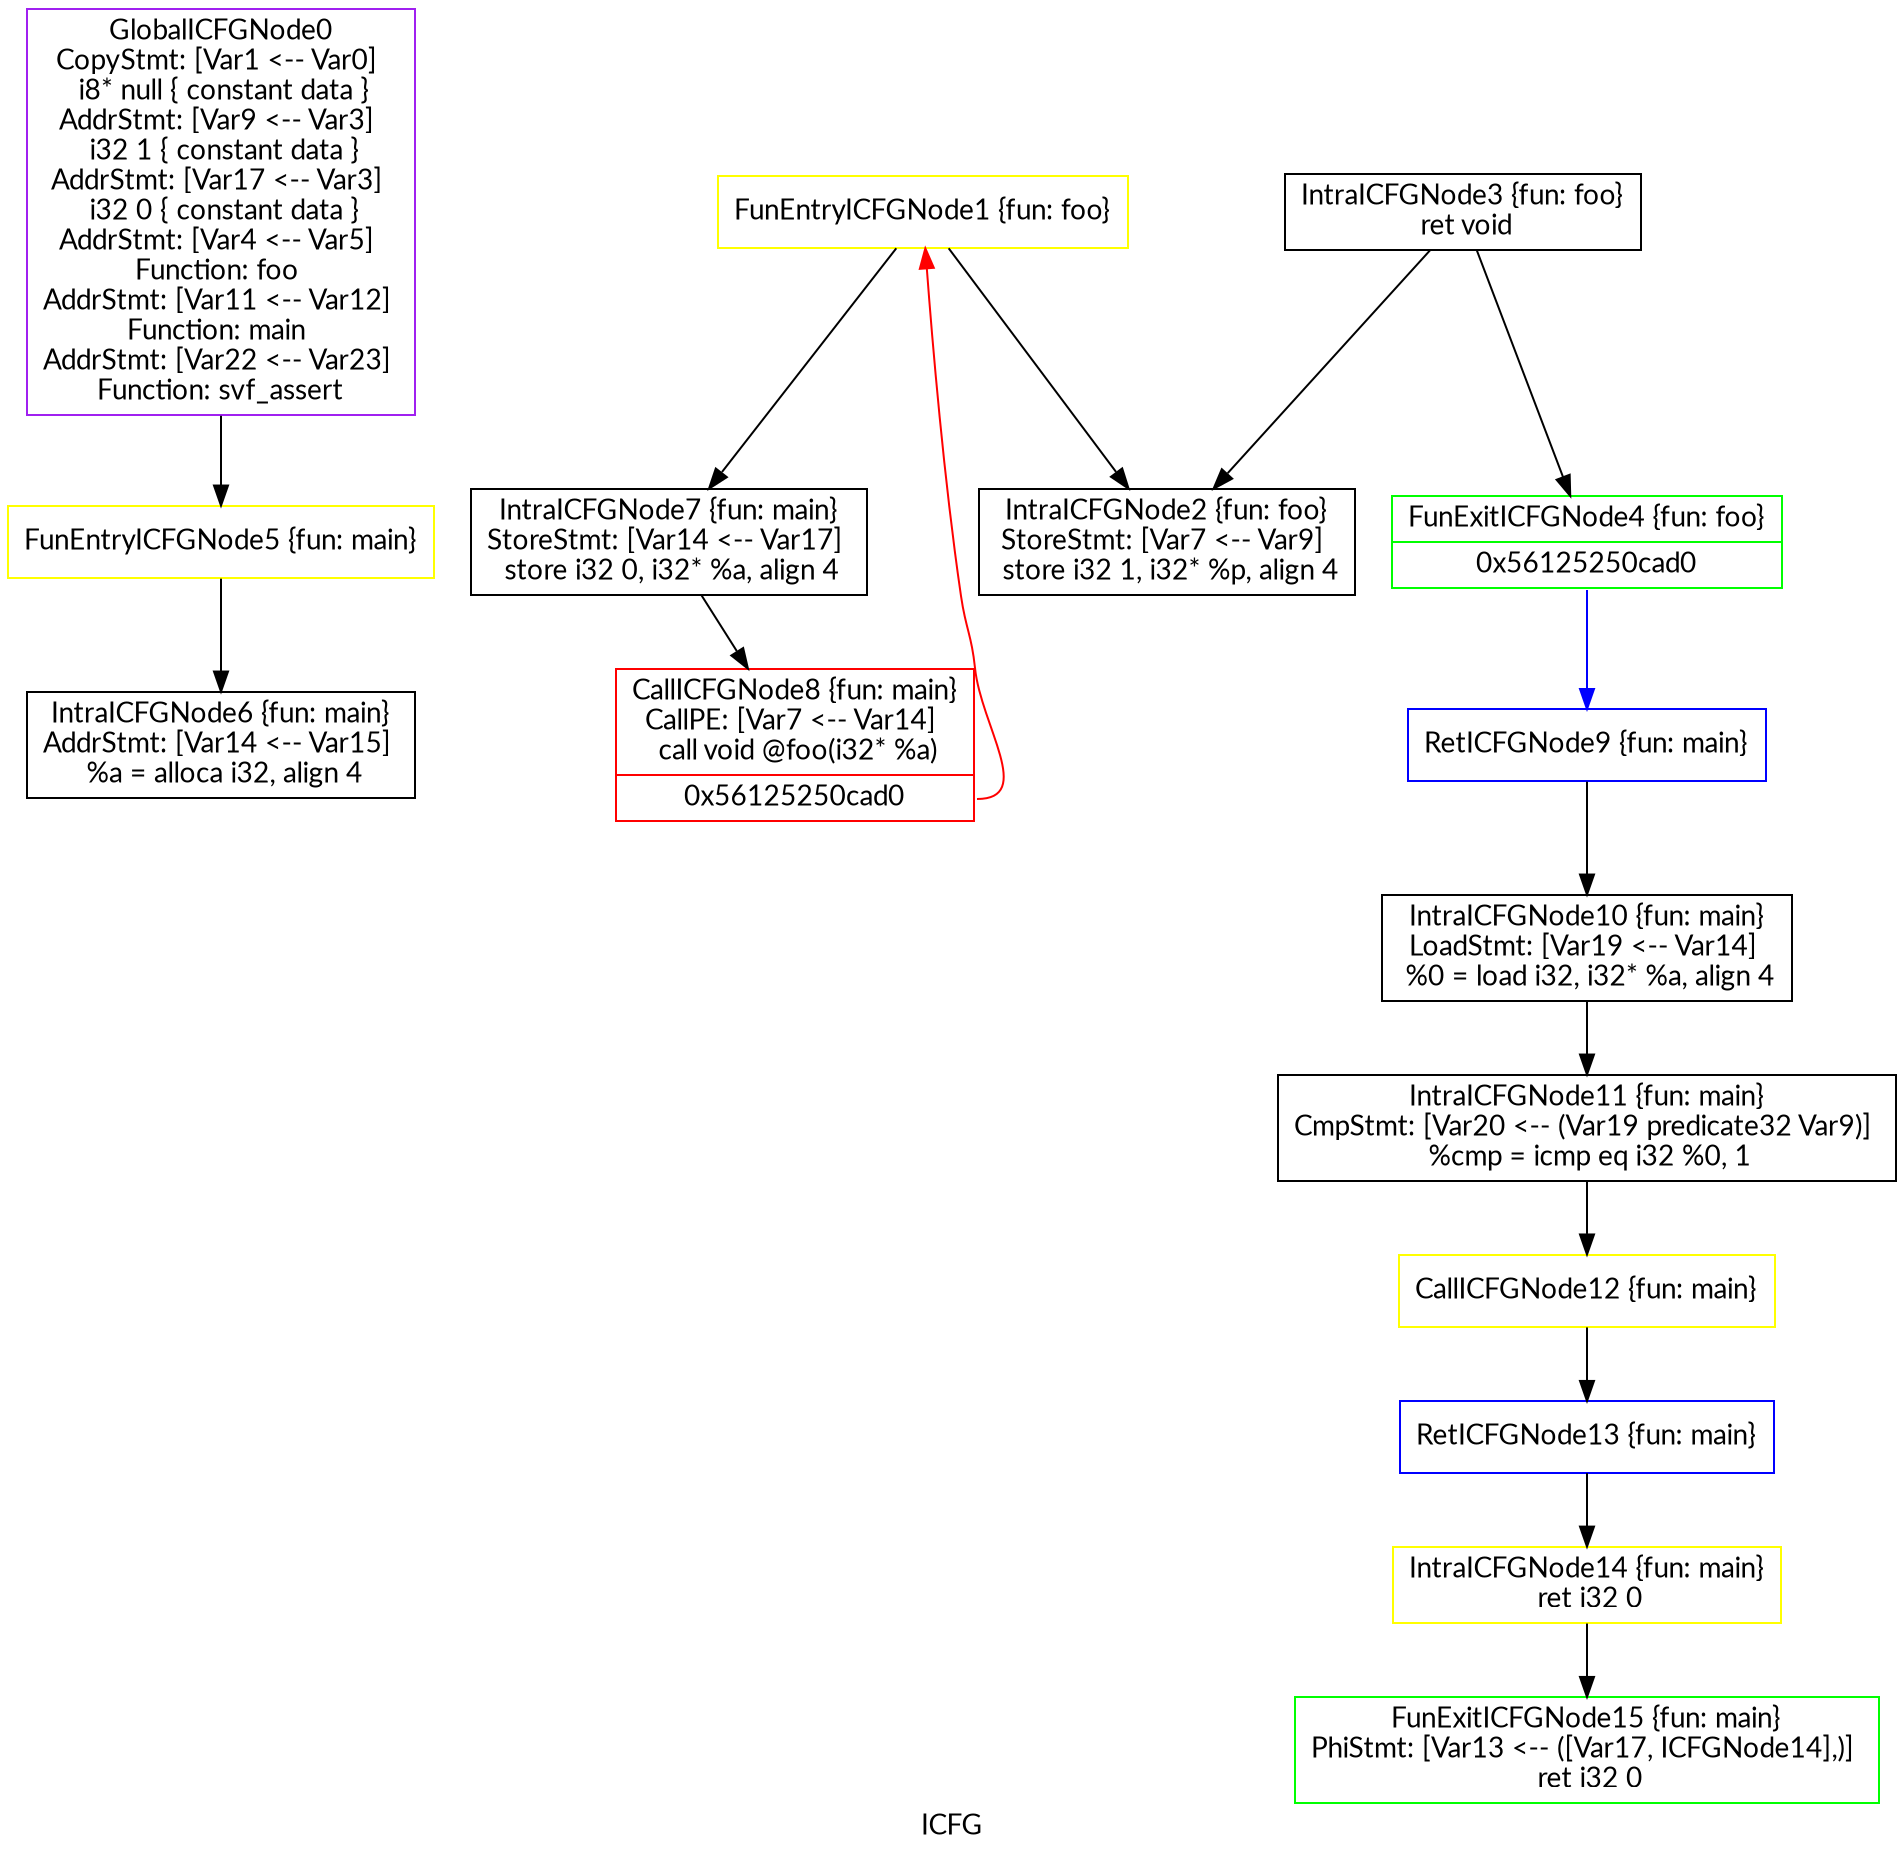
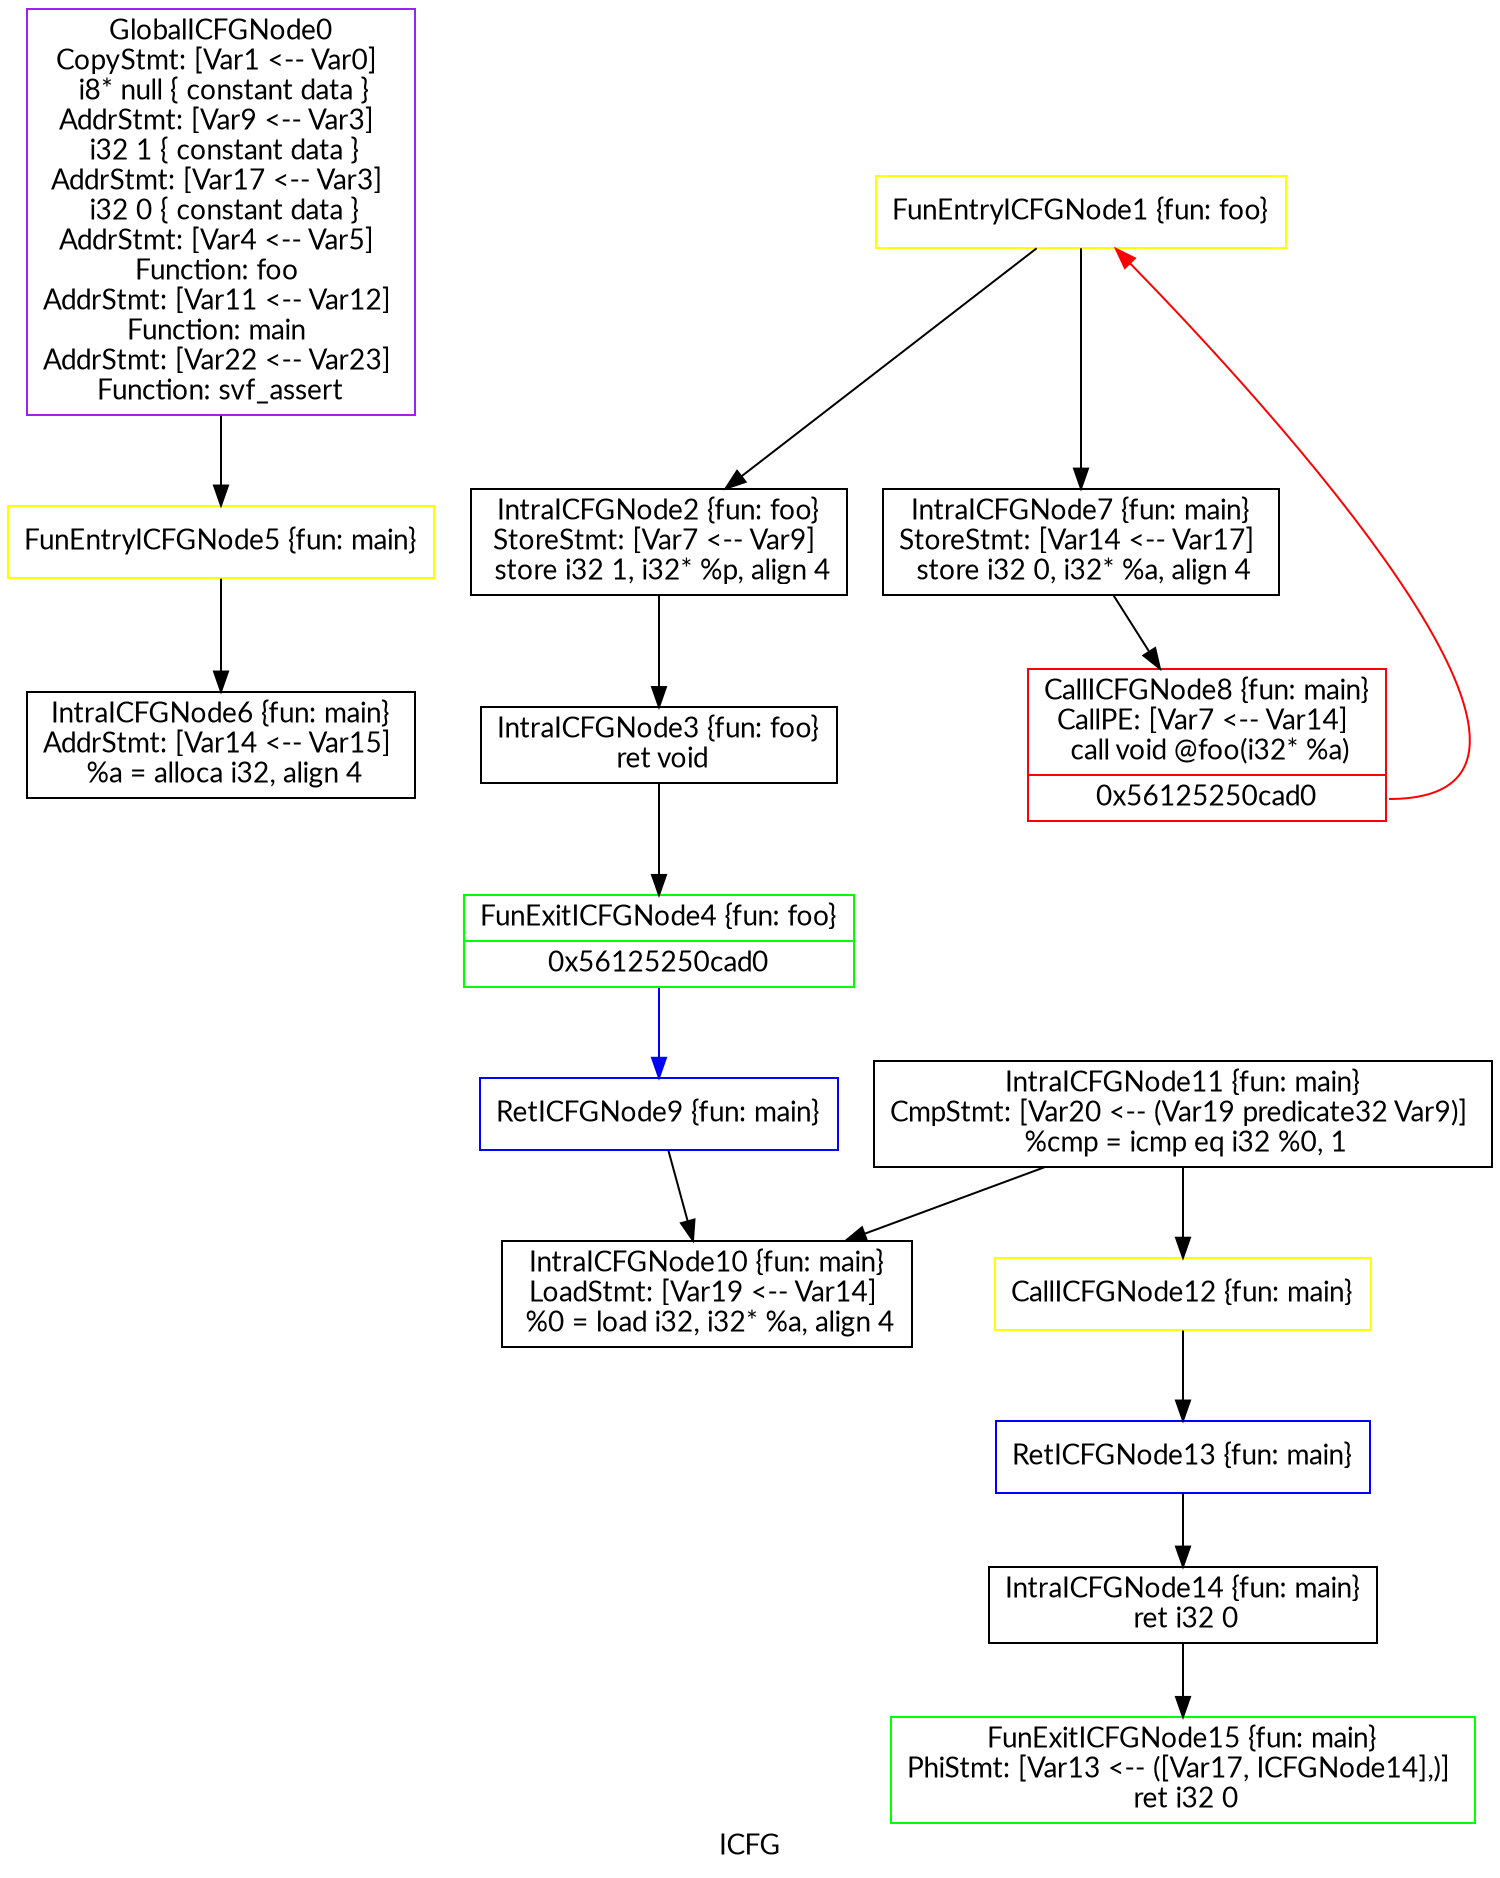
  digraph {
    fontname=Lato
    label=ICFG
    node [color=black fontname=Lato shape=record]
    edge [fontname=Lato style=solid]
    n1 [color=purple label="{GlobalICFGNode0\nCopyStmt: [Var1 \<-- Var0]  \n i8* null \{ constant data \}\nAddrStmt: [Var9 \<-- Var3]  \n i32 1 \{ constant data \}\nAddrStmt: [Var17 \<-- Var3]  \n i32 0 \{ constant data \}\nAddrStmt: [Var4 \<-- Var5]  \nFunction: foo \nAddrStmt: [Var11 \<-- Var12]  \nFunction: main \nAddrStmt: [Var22 \<-- Var23]  \nFunction: svf_assert }"]
    n2 [color=yellow label="{FunEntryICFGNode5 \{fun: main\}}"]
    n3 [label="{IntraICFGNode6 \{fun: main\}\nAddrStmt: [Var14 \<-- Var15]  \n   %a = alloca i32, align 4 }"]
    n4 [color=yellow label="{FunEntryICFGNode1 \{fun: foo\}}"]
    n5 [label="{IntraICFGNode2 \{fun: foo\}\nStoreStmt: [Var7 \<-- Var9]  \n   store i32 1, i32* %p, align 4 }"]
    n6 [label="{IntraICFGNode7 \{fun: main\}\nStoreStmt: [Var14 \<-- Var17]  \n   store i32 0, i32* %a, align 4 }"]
    n7 [label="{IntraICFGNode3 \{fun: foo\}\n   ret void }"]
    n8 [color=green label="{FunExitICFGNode4 \{fun: foo\}|{<s0>0x56125250cad0}}"]
    n9 [color=blue label="{RetICFGNode9 \{fun: main\}}"]
    n10 [label="{IntraICFGNode10 \{fun: main\}\nLoadStmt: [Var19 \<-- Var14]  \n   %0 = load i32, i32* %a, align 4 }"]
    n11 [label="{IntraICFGNode11 \{fun: main\}\nCmpStmt: [Var20 \<-- (Var19 predicate32 Var9)]  \n   %cmp = icmp eq i32 %0, 1 }"]
    n12 [color=red label="{CallICFGNode8 \{fun: main\}\nCallPE: [Var7 \<-- Var14]  \n   call void @foo(i32* %a) |{<s0>0x56125250cad0}}"]
    n13 [color=yellow label="{CallICFGNode12 \{fun: main\}}"]
    n14 [color=blue label="{RetICFGNode13 \{fun: main\}}"]
-   n15 [color=yellow label="{IntraICFGNode14 \{fun: main\}\n   ret i32 0 }"]
+   n15 [label="{IntraICFGNode14 \{fun: main\}\n   ret i32 0 }"]
    n16 [color=green label="{FunExitICFGNode15 \{fun: main\}\nPhiStmt: [Var13 \<-- ([Var17, ICFGNode14],)]  \n   ret i32 0 }"]
    n1 -> n2
    n2 -> n3
    n4 -> n5
    n4 -> n6
-   n7 -> n5
+   n5 -> n7
    n6 -> n12
    n7 -> n8
    n8 -> n9 [color=blue tailport=s0]
    n9 -> n10
-   n10 -> n11
+   n11 -> n10
    n11 -> n13
    n12 -> n4 [color=red tailport=s0]
    n13 -> n14
    n14 -> n15
    n15 -> n16
  }
